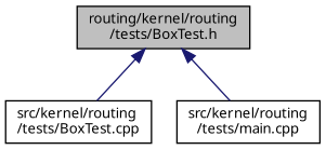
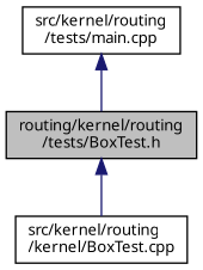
  digraph {
    node [color=black fillcolor=white fontname=Sans fontsize=10 shape=record style=filled]
    edge [color=midnightblue dir=back fontname=Sans fontsize=10 labelfontname=Sans labelfontsize=10 style=solid]
    n1 [fillcolor=grey75 fontcolor=black height=0.2 label="routing/kernel/routing\l/tests/BoxTest.h" width=0.4]
-   n2 [height=0.2 label="src/kernel/routing\l/tests/BoxTest.cpp" width=0.4]
+   n2 [height=0.2 label="src/kernel/routing\l/kernel/BoxTest.cpp" width=0.4]
    n3 [height=0.2 label="src/kernel/routing\l/tests/main.cpp" width=0.4]
    n1 -> n2
-   n1 -> n3
+   n3 -> n1
  }
